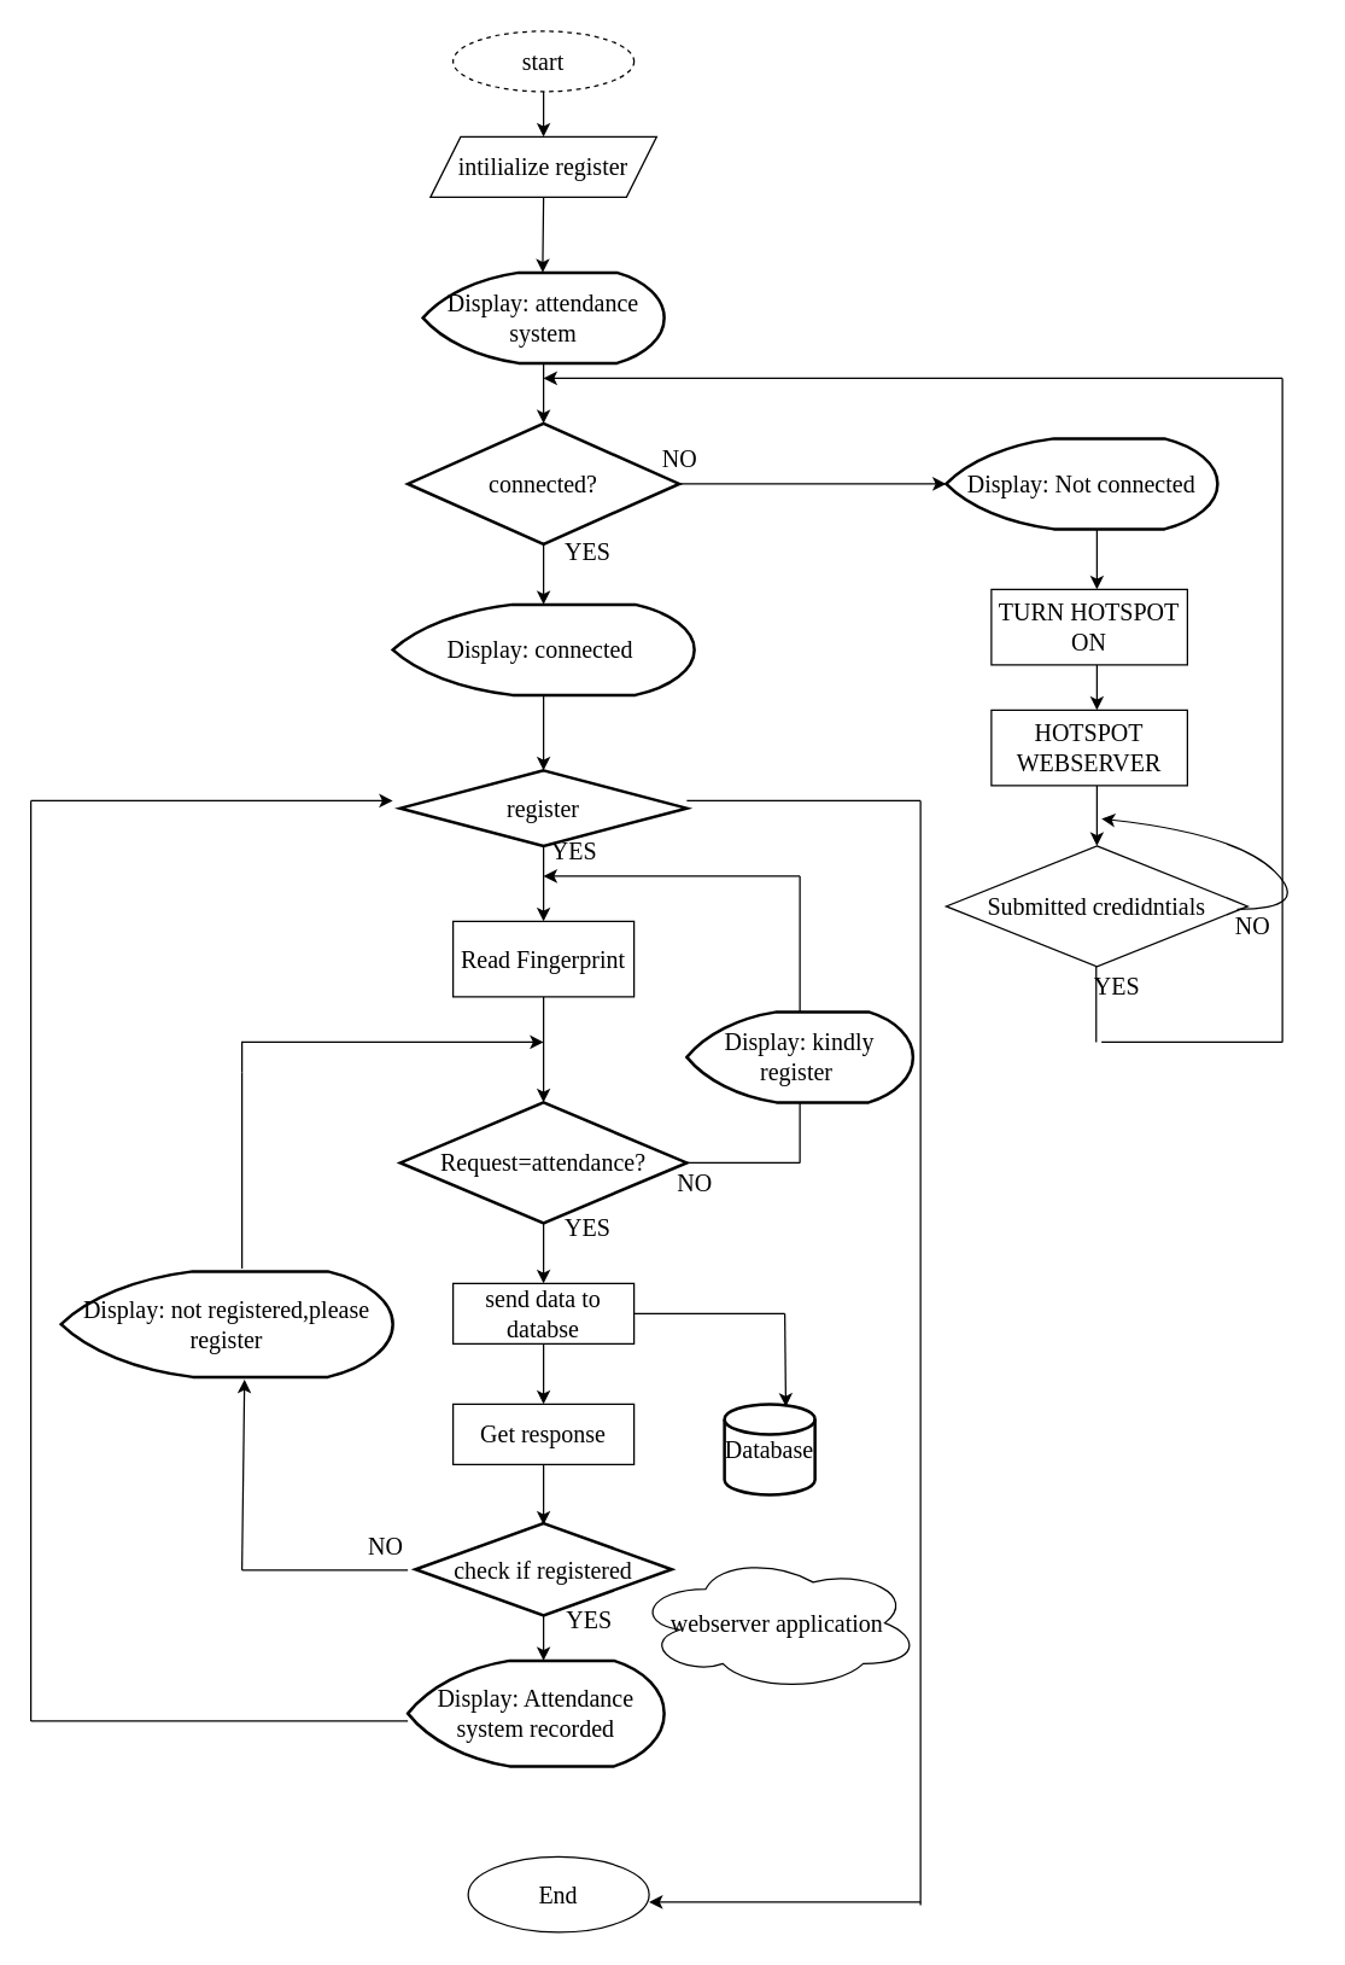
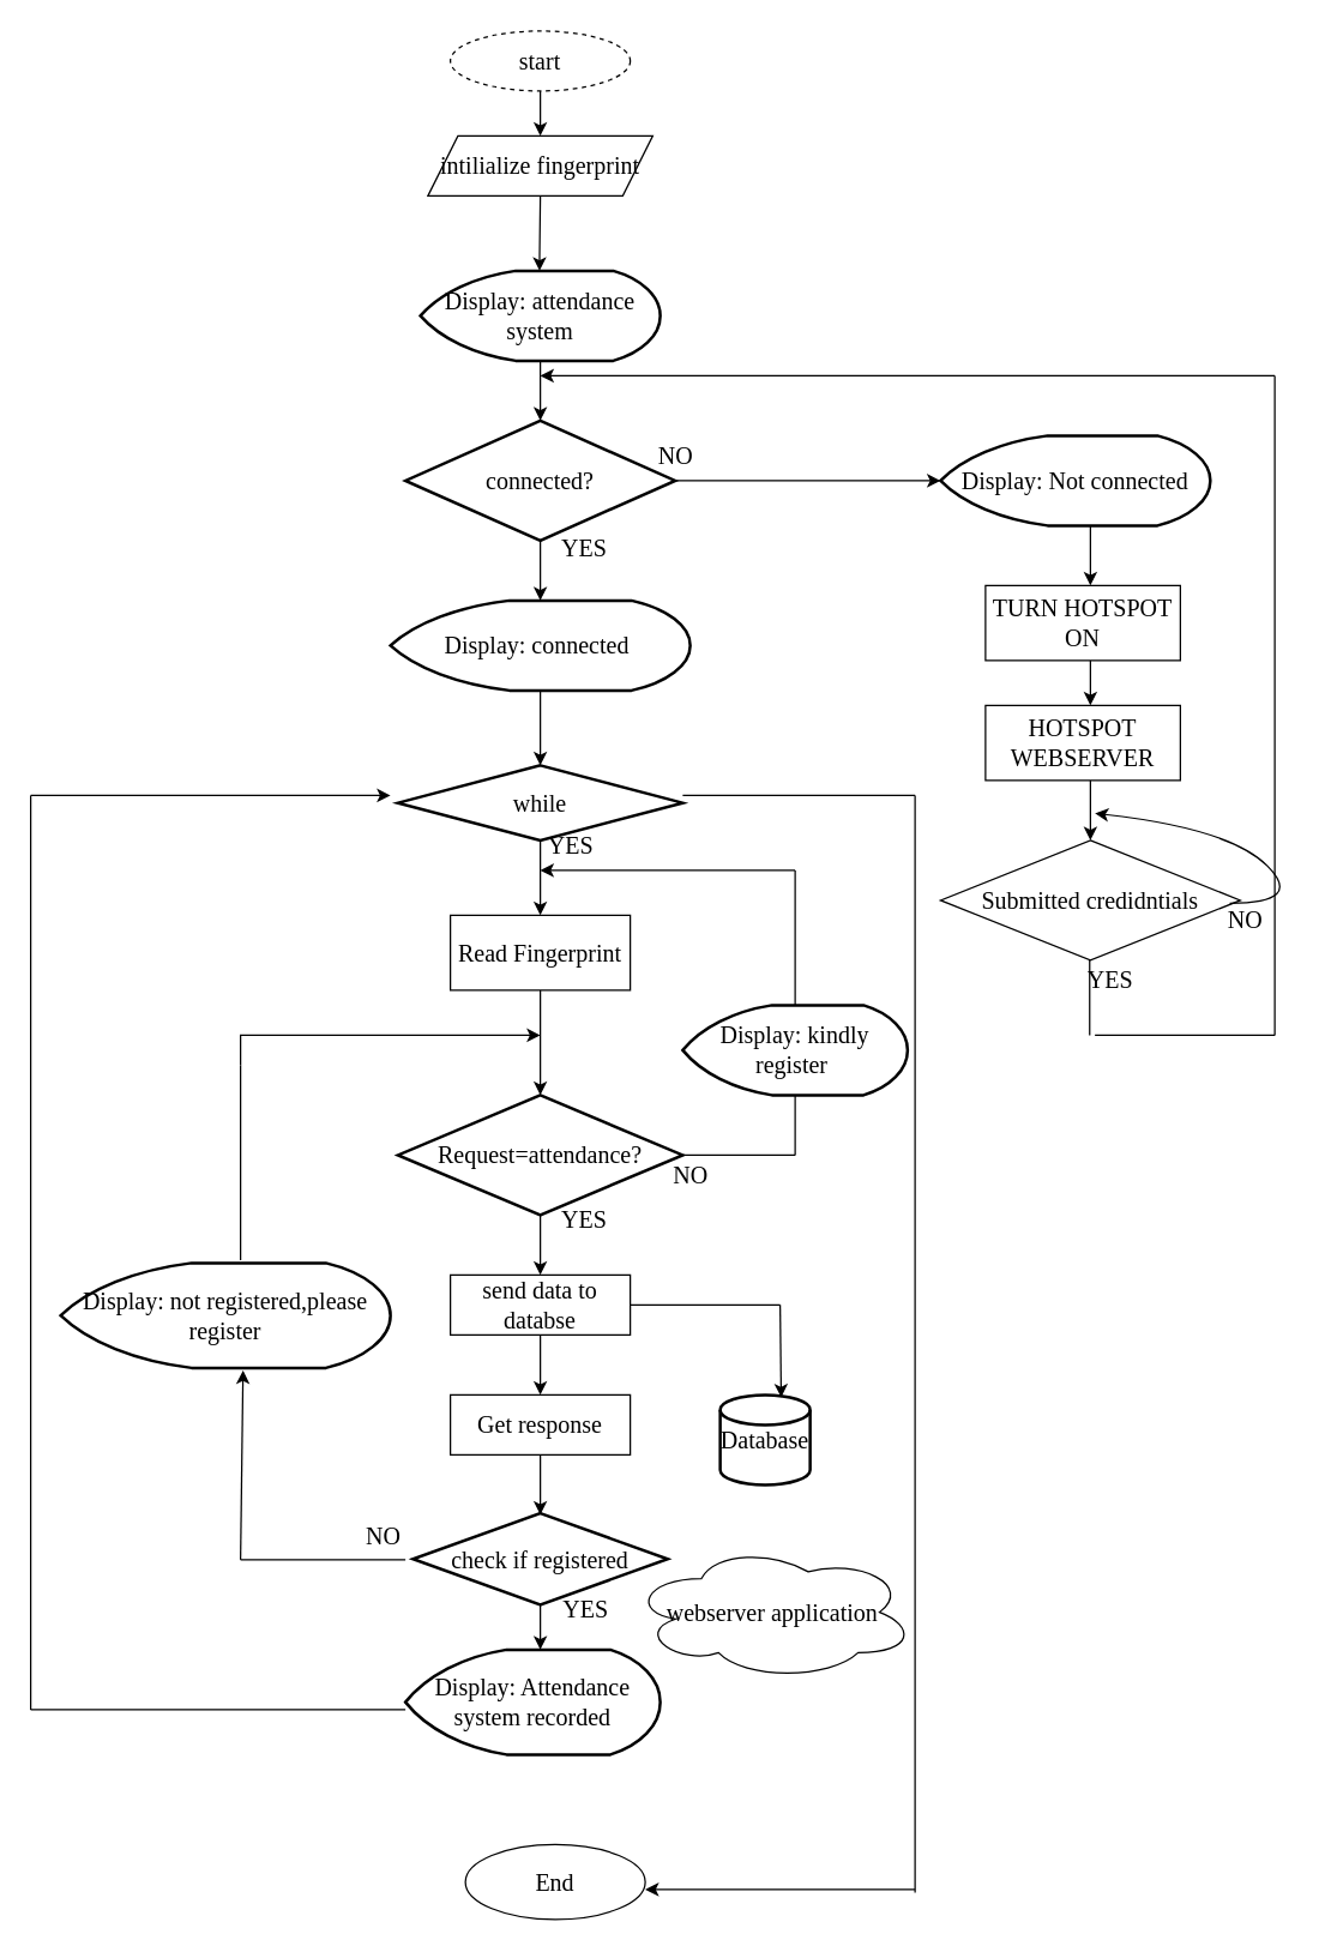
  <mxCell id="0" />
  <mxCell id="1" parent="0" />
  <mxCell id="2" value="start" style="ellipse;whiteSpace=wrap;html=1;fontFamily=Times New Roman;fontSize=16;dashed=1;" vertex="1" parent="1"><mxGeometry x="300" y="20" width="120" height="40" as="geometry" /></mxCell>
- <mxCell id="3" value="intilialize register" style="shape=parallelogram;perimeter=parallelogramPerimeter;whiteSpace=wrap;html=1;fixedSize=1;fontFamily=Times New Roman;fontSize=16;" vertex="1" parent="1"><mxGeometry x="285" y="90" width="150" height="40" as="geometry" /></mxCell>
+ <mxCell id="3" value="intilialize fingerprint" style="shape=parallelogram;perimeter=parallelogramPerimeter;whiteSpace=wrap;html=1;fixedSize=1;fontFamily=Times New Roman;fontSize=16;" vertex="1" parent="1"><mxGeometry x="285" y="90" width="150" height="40" as="geometry" /></mxCell>
  <mxCell id="4" value="Display: attendance system" style="strokeWidth=2;html=1;shape=mxgraph.flowchart.display;whiteSpace=wrap;fontFamily=Times New Roman;fontSize=16;" vertex="1" parent="1"><mxGeometry x="280" y="180" width="160" height="60" as="geometry" /></mxCell>
  <mxCell id="5" value="connected?" style="strokeWidth=2;html=1;shape=mxgraph.flowchart.decision;whiteSpace=wrap;fontFamily=Times New Roman;fontSize=16;" vertex="1" parent="1"><mxGeometry x="270" y="280" width="180" height="80" as="geometry" /></mxCell>
  <mxCell id="6" value="Display: Not connected" style="strokeWidth=2;html=1;shape=mxgraph.flowchart.display;whiteSpace=wrap;fontFamily=Times New Roman;fontSize=16;" vertex="1" parent="1"><mxGeometry x="627" y="290" width="180" height="60" as="geometry" /></mxCell>
  <mxCell id="7" value="TURN HOTSPOT ON" style="rounded=0;whiteSpace=wrap;html=1;fontFamily=Times New Roman;fontSize=16;" vertex="1" parent="1"><mxGeometry x="657" y="390" width="130" height="50" as="geometry" /></mxCell>
  <mxCell id="8" value="HOTSPOT WEBSERVER" style="rounded=0;whiteSpace=wrap;html=1;fontFamily=Times New Roman;fontSize=16;" vertex="1" parent="1"><mxGeometry x="657" y="470" width="130" height="50" as="geometry" /></mxCell>
  <mxCell id="9" value="Submitted credidntials" style="rhombus;whiteSpace=wrap;html=1;fontFamily=Times New Roman;fontSize=16;" vertex="1" parent="1"><mxGeometry x="627" y="560" width="200" height="80" as="geometry" /></mxCell>
  <mxCell id="10" value="Display: connected&amp;nbsp;" style="strokeWidth=2;html=1;shape=mxgraph.flowchart.display;whiteSpace=wrap;fontFamily=Times New Roman;fontSize=16;" vertex="1" parent="1"><mxGeometry x="260" y="400" width="200" height="60" as="geometry" /></mxCell>
- <mxCell id="11" value="register" style="strokeWidth=2;html=1;shape=mxgraph.flowchart.decision;whiteSpace=wrap;fontFamily=Times New Roman;fontSize=16;" vertex="1" parent="1"><mxGeometry x="265" y="510" width="190" height="50" as="geometry" /></mxCell>
+ <mxCell id="11" value="while" style="strokeWidth=2;html=1;shape=mxgraph.flowchart.decision;whiteSpace=wrap;fontFamily=Times New Roman;fontSize=16;" vertex="1" parent="1"><mxGeometry x="265" y="510" width="190" height="50" as="geometry" /></mxCell>
  <mxCell id="12" value="Read Fingerprint" style="rounded=0;whiteSpace=wrap;html=1;fontFamily=Times New Roman;fontSize=16;" vertex="1" parent="1"><mxGeometry x="300" y="610" width="120" height="50" as="geometry" /></mxCell>
  <mxCell id="13" value="Display: kindly register&amp;nbsp;" style="strokeWidth=2;html=1;shape=mxgraph.flowchart.display;whiteSpace=wrap;fontFamily=Times New Roman;fontSize=16;" vertex="1" parent="1"><mxGeometry x="455" y="670" width="150" height="60" as="geometry" /></mxCell>
  <mxCell id="14" value="Request=attendance?" style="strokeWidth=2;html=1;shape=mxgraph.flowchart.decision;whiteSpace=wrap;fontFamily=Times New Roman;fontSize=16;" vertex="1" parent="1"><mxGeometry x="265" y="730" width="190" height="80" as="geometry" /></mxCell>
  <mxCell id="15" value="send data to databse" style="rounded=0;whiteSpace=wrap;html=1;fontFamily=Times New Roman;fontSize=16;" vertex="1" parent="1"><mxGeometry x="300" y="850" width="120" height="40" as="geometry" /></mxCell>
  <mxCell id="16" value="Get response" style="rounded=0;whiteSpace=wrap;html=1;fontFamily=Times New Roman;fontSize=16;" vertex="1" parent="1"><mxGeometry x="300" y="930" width="120" height="40" as="geometry" /></mxCell>
  <mxCell id="17" value="Display: Attendance system recorded" style="strokeWidth=2;html=1;shape=mxgraph.flowchart.display;whiteSpace=wrap;fontFamily=Times New Roman;fontSize=16;" vertex="1" parent="1"><mxGeometry x="270" y="1100" width="170" height="70" as="geometry" /></mxCell>
  <mxCell id="18" value="End" style="ellipse;whiteSpace=wrap;html=1;fontFamily=Times New Roman;fontSize=16;" vertex="1" parent="1"><mxGeometry x="310" y="1230" width="120" height="50" as="geometry" /></mxCell>
  <mxCell id="19" value="" style="endArrow=classic;html=1;rounded=0;fontFamily=Times New Roman;fontSize=16;" edge="1" parent="1" source="2"><mxGeometry width="50" height="50" relative="1" as="geometry"><mxPoint x="320" y="270" as="sourcePoint" /><mxPoint x="360" y="90" as="targetPoint" /></mxGeometry></mxCell>
  <mxCell id="20" value="" style="endArrow=classic;html=1;rounded=0;exitX=0.5;exitY=1;exitDx=0;exitDy=0;fontFamily=Times New Roman;fontSize=16;" edge="1" parent="1" source="3"><mxGeometry width="50" height="50" relative="1" as="geometry"><mxPoint x="360" y="150" as="sourcePoint" /><mxPoint x="359.5" y="180" as="targetPoint" /><Array as="points"><mxPoint x="359.5" y="170" /></Array></mxGeometry></mxCell>
  <mxCell id="21" value="" style="endArrow=classic;html=1;rounded=0;entryX=0.5;entryY=0;entryDx=0;entryDy=0;entryPerimeter=0;fontFamily=Times New Roman;fontSize=16;" edge="1" parent="1" target="10"><mxGeometry width="50" height="50" relative="1" as="geometry"><mxPoint x="360" y="360" as="sourcePoint" /><mxPoint x="410" y="310" as="targetPoint" /></mxGeometry></mxCell>
  <mxCell id="22" value="" style="endArrow=classic;html=1;rounded=0;entryX=0.5;entryY=0;entryDx=0;entryDy=0;entryPerimeter=0;fontFamily=Times New Roman;fontSize=16;" edge="1" parent="1" target="5"><mxGeometry width="50" height="50" relative="1" as="geometry"><mxPoint x="360" y="240" as="sourcePoint" /><mxPoint x="410" y="190" as="targetPoint" /></mxGeometry></mxCell>
  <mxCell id="23" value="" style="endArrow=classic;html=1;rounded=0;entryX=0.5;entryY=0;entryDx=0;entryDy=0;entryPerimeter=0;fontFamily=Times New Roman;fontSize=16;" edge="1" parent="1" target="11"><mxGeometry width="50" height="50" relative="1" as="geometry"><mxPoint x="360" y="460" as="sourcePoint" /><mxPoint x="410" y="410" as="targetPoint" /></mxGeometry></mxCell>
  <mxCell id="24" value="" style="endArrow=classic;html=1;rounded=0;entryX=0.5;entryY=0;entryDx=0;entryDy=0;fontFamily=Times New Roman;fontSize=16;" edge="1" parent="1" target="12"><mxGeometry width="50" height="50" relative="1" as="geometry"><mxPoint x="360" y="560" as="sourcePoint" /><mxPoint x="410" y="510" as="targetPoint" /></mxGeometry></mxCell>
  <mxCell id="25" value="" style="endArrow=classic;html=1;rounded=0;entryX=0.5;entryY=0;entryDx=0;entryDy=0;entryPerimeter=0;fontFamily=Times New Roman;fontSize=16;" edge="1" parent="1" target="14"><mxGeometry width="50" height="50" relative="1" as="geometry"><mxPoint x="360" y="660" as="sourcePoint" /><mxPoint x="410" y="610" as="targetPoint" /></mxGeometry></mxCell>
  <mxCell id="26" value="" style="endArrow=classic;html=1;rounded=0;entryX=0.5;entryY=0;entryDx=0;entryDy=0;fontFamily=Times New Roman;fontSize=16;" edge="1" parent="1" target="15"><mxGeometry width="50" height="50" relative="1" as="geometry"><mxPoint x="360" y="810" as="sourcePoint" /><mxPoint x="410" y="760" as="targetPoint" /></mxGeometry></mxCell>
  <mxCell id="27" value="" style="endArrow=classic;html=1;rounded=0;entryX=0.5;entryY=0;entryDx=0;entryDy=0;fontFamily=Times New Roman;fontSize=16;" edge="1" parent="1" target="16"><mxGeometry width="50" height="50" relative="1" as="geometry"><mxPoint x="360" y="890" as="sourcePoint" /><mxPoint x="410" y="840" as="targetPoint" /></mxGeometry></mxCell>
  <mxCell id="28" value="" style="endArrow=classic;html=1;rounded=0;fontFamily=Times New Roman;fontSize=16;" edge="1" parent="1"><mxGeometry width="50" height="50" relative="1" as="geometry"><mxPoint x="360" y="970" as="sourcePoint" /><mxPoint x="360" y="1010" as="targetPoint" /></mxGeometry></mxCell>
  <mxCell id="29" value="" style="endArrow=classic;html=1;rounded=0;entryX=0;entryY=0.5;entryDx=0;entryDy=0;entryPerimeter=0;fontFamily=Times New Roman;fontSize=16;" edge="1" parent="1" target="6"><mxGeometry width="50" height="50" relative="1" as="geometry"><mxPoint x="450" y="320" as="sourcePoint" /><mxPoint x="500" y="270" as="targetPoint" /></mxGeometry></mxCell>
  <mxCell id="30" value="" style="endArrow=classic;html=1;rounded=0;fontFamily=Times New Roman;fontSize=16;" edge="1" parent="1"><mxGeometry width="50" height="50" relative="1" as="geometry"><mxPoint x="727" y="350" as="sourcePoint" /><mxPoint x="727" y="390" as="targetPoint" /></mxGeometry></mxCell>
  <mxCell id="31" value="" style="endArrow=classic;html=1;rounded=0;fontFamily=Times New Roman;fontSize=16;" edge="1" parent="1"><mxGeometry width="50" height="50" relative="1" as="geometry"><mxPoint x="727" y="440" as="sourcePoint" /><mxPoint x="727" y="470" as="targetPoint" /></mxGeometry></mxCell>
  <mxCell id="32" value="" style="endArrow=classic;html=1;rounded=0;fontFamily=Times New Roman;fontSize=16;" edge="1" parent="1"><mxGeometry width="50" height="50" relative="1" as="geometry"><mxPoint x="727" y="520" as="sourcePoint" /><mxPoint x="727" y="560" as="targetPoint" /></mxGeometry></mxCell>
  <mxCell id="33" value="" style="endArrow=none;html=1;rounded=0;fontFamily=Times New Roman;fontSize=16;" edge="1" parent="1"><mxGeometry width="50" height="50" relative="1" as="geometry"><mxPoint x="530" y="670" as="sourcePoint" /><mxPoint x="530" y="580" as="targetPoint" /></mxGeometry></mxCell>
  <mxCell id="34" value="" style="endArrow=classic;html=1;rounded=0;fontFamily=Times New Roman;fontSize=16;" edge="1" parent="1"><mxGeometry width="50" height="50" relative="1" as="geometry"><mxPoint x="530" y="580" as="sourcePoint" /><mxPoint x="360" y="580" as="targetPoint" /></mxGeometry></mxCell>
  <mxCell id="35" value="" style="endArrow=none;html=1;rounded=0;fontFamily=Times New Roman;fontSize=16;" edge="1" parent="1"><mxGeometry width="50" height="50" relative="1" as="geometry"><mxPoint x="530" y="770" as="sourcePoint" /><mxPoint x="530" y="730" as="targetPoint" /></mxGeometry></mxCell>
  <mxCell id="36" value="Display: not registered,please register" style="strokeWidth=2;html=1;shape=mxgraph.flowchart.display;whiteSpace=wrap;fontFamily=Times New Roman;fontSize=16;" vertex="1" parent="1"><mxGeometry x="40" y="842" width="220" height="70" as="geometry" /></mxCell>
  <mxCell id="37" value="check if registered" style="strokeWidth=2;html=1;shape=mxgraph.flowchart.decision;whiteSpace=wrap;fontFamily=Times New Roman;fontSize=16;" vertex="1" parent="1"><mxGeometry x="275" y="1009" width="170" height="61" as="geometry" /></mxCell>
  <mxCell id="38" value="" style="endArrow=classic;html=1;rounded=0;fontFamily=Times New Roman;fontSize=16;" edge="1" parent="1"><mxGeometry width="50" height="50" relative="1" as="geometry"><mxPoint x="360" y="1070" as="sourcePoint" /><mxPoint x="360" y="1100" as="targetPoint" /></mxGeometry></mxCell>
  <mxCell id="39" value="" style="endArrow=none;html=1;rounded=0;fontFamily=Times New Roman;fontSize=16;" edge="1" parent="1"><mxGeometry width="50" height="50" relative="1" as="geometry"><mxPoint x="160" y="840" as="sourcePoint" /><mxPoint x="160" y="710" as="targetPoint" /></mxGeometry></mxCell>
  <mxCell id="40" value="" style="endArrow=classic;html=1;rounded=0;fontFamily=Times New Roman;fontSize=16;" edge="1" parent="1"><mxGeometry width="50" height="50" relative="1" as="geometry"><mxPoint x="160" y="710" as="sourcePoint" /><mxPoint x="360" y="690" as="targetPoint" /><Array as="points"><mxPoint x="160" y="690" /></Array></mxGeometry></mxCell>
  <mxCell id="41" value="" style="endArrow=none;html=1;rounded=0;fontFamily=Times New Roman;fontSize=16;" edge="1" parent="1"><mxGeometry width="50" height="50" relative="1" as="geometry"><mxPoint x="160" y="1040" as="sourcePoint" /><mxPoint x="270" y="1040" as="targetPoint" /></mxGeometry></mxCell>
  <mxCell id="42" value="" style="endArrow=classic;html=1;rounded=0;entryX=0.553;entryY=1.024;entryDx=0;entryDy=0;entryPerimeter=0;fontFamily=Times New Roman;fontSize=16;" edge="1" parent="1" target="36"><mxGeometry width="50" height="50" relative="1" as="geometry"><mxPoint x="160" y="1040" as="sourcePoint" /><mxPoint x="210" y="990" as="targetPoint" /></mxGeometry></mxCell>
  <mxCell id="43" value="" style="endArrow=none;html=1;rounded=0;fontFamily=Times New Roman;fontSize=16;" edge="1" parent="1"><mxGeometry width="50" height="50" relative="1" as="geometry"><mxPoint x="20" y="1140" as="sourcePoint" /><mxPoint x="270" y="1140" as="targetPoint" /></mxGeometry></mxCell>
  <mxCell id="44" value="" style="endArrow=none;html=1;rounded=0;fontFamily=Times New Roman;fontSize=16;" edge="1" parent="1"><mxGeometry width="50" height="50" relative="1" as="geometry"><mxPoint x="20" y="1140" as="sourcePoint" /><mxPoint x="20" y="530" as="targetPoint" /></mxGeometry></mxCell>
  <mxCell id="45" value="" style="endArrow=classic;html=1;rounded=0;fontFamily=Times New Roman;fontSize=16;" edge="1" parent="1"><mxGeometry width="50" height="50" relative="1" as="geometry"><mxPoint x="20" y="530" as="sourcePoint" /><mxPoint x="260" y="530" as="targetPoint" /></mxGeometry></mxCell>
  <mxCell id="46" value="" style="endArrow=none;html=1;rounded=0;fontFamily=Times New Roman;fontSize=16;" edge="1" parent="1"><mxGeometry width="50" height="50" relative="1" as="geometry"><mxPoint x="726.5" y="690" as="sourcePoint" /><mxPoint x="726.5" y="640" as="targetPoint" /></mxGeometry></mxCell>
  <mxCell id="47" value="" style="endArrow=none;html=1;rounded=0;fontFamily=Times New Roman;fontSize=16;" edge="1" parent="1"><mxGeometry width="50" height="50" relative="1" as="geometry"><mxPoint x="850" y="690" as="sourcePoint" /><mxPoint x="850" y="250" as="targetPoint" /></mxGeometry></mxCell>
  <mxCell id="48" value="" style="endArrow=classic;html=1;rounded=0;fontFamily=Times New Roman;fontSize=16;" edge="1" parent="1"><mxGeometry width="50" height="50" relative="1" as="geometry"><mxPoint x="850" y="250" as="sourcePoint" /><mxPoint x="360" y="250" as="targetPoint" /></mxGeometry></mxCell>
  <mxCell id="49" value="NO" style="text;html=1;align=center;verticalAlign=middle;resizable=0;points=[];autosize=1;strokeColor=none;fillColor=none;fontFamily=Times New Roman;fontSize=16;" vertex="1" parent="1"><mxGeometry x="425" y="288" width="50" height="30" as="geometry" /></mxCell>
  <mxCell id="50" value="YES" style="text;html=1;align=center;verticalAlign=middle;resizable=0;points=[];autosize=1;strokeColor=none;fillColor=none;fontFamily=Times New Roman;fontSize=16;" vertex="1" parent="1"><mxGeometry x="364" y="350" width="50" height="30" as="geometry" /></mxCell>
  <mxCell id="51" value="" style="endArrow=none;html=1;rounded=0;fontFamily=Times New Roman;fontSize=16;" edge="1" parent="1"><mxGeometry width="50" height="50" relative="1" as="geometry"><mxPoint x="730" y="690" as="sourcePoint" /><mxPoint x="850" y="690" as="targetPoint" /></mxGeometry></mxCell>
  <mxCell id="52" value="YES" style="text;html=1;align=center;verticalAlign=middle;resizable=0;points=[];autosize=1;strokeColor=none;fillColor=none;fontFamily=Times New Roman;fontSize=16;" vertex="1" parent="1"><mxGeometry x="355" y="548" width="50" height="30" as="geometry" /></mxCell>
  <mxCell id="53" value="" style="endArrow=none;html=1;rounded=0;fontFamily=Times New Roman;fontSize=16;" edge="1" parent="1"><mxGeometry width="50" height="50" relative="1" as="geometry"><mxPoint x="455" y="530" as="sourcePoint" /><mxPoint x="610" y="530" as="targetPoint" /></mxGeometry></mxCell>
  <mxCell id="54" value="" style="endArrow=none;html=1;rounded=0;fontFamily=Times New Roman;fontSize=16;" edge="1" parent="1"><mxGeometry width="50" height="50" relative="1" as="geometry"><mxPoint x="610" y="530" as="sourcePoint" /><mxPoint x="610" y="1262" as="targetPoint" /></mxGeometry></mxCell>
  <mxCell id="55" value="" style="endArrow=classic;html=1;rounded=0;fontFamily=Times New Roman;fontSize=16;" edge="1" parent="1"><mxGeometry width="50" height="50" relative="1" as="geometry"><mxPoint x="610" y="1260" as="sourcePoint" /><mxPoint x="430" y="1260" as="targetPoint" /></mxGeometry></mxCell>
  <mxCell id="56" value="Database" style="strokeWidth=2;html=1;shape=mxgraph.flowchart.database;whiteSpace=wrap;fontFamily=Times New Roman;fontSize=16;" vertex="1" parent="1"><mxGeometry x="480" y="930" width="60" height="60" as="geometry" /></mxCell>
  <mxCell id="57" value="webserver application" style="ellipse;shape=cloud;whiteSpace=wrap;html=1;fontFamily=Times New Roman;fontSize=16;" vertex="1" parent="1"><mxGeometry x="420" y="1030" width="190" height="90" as="geometry" /></mxCell>
  <mxCell id="58" value="" style="endArrow=none;html=1;rounded=0;fontFamily=Times New Roman;fontSize=16;" edge="1" parent="1"><mxGeometry width="50" height="50" relative="1" as="geometry"><mxPoint x="420" y="870" as="sourcePoint" /><mxPoint x="520" y="870" as="targetPoint" /></mxGeometry></mxCell>
  <mxCell id="59" value="" style="endArrow=classic;html=1;rounded=0;entryX=0.678;entryY=0.028;entryDx=0;entryDy=0;entryPerimeter=0;fontFamily=Times New Roman;fontSize=16;" edge="1" parent="1" target="56"><mxGeometry width="50" height="50" relative="1" as="geometry"><mxPoint x="520" y="870" as="sourcePoint" /><mxPoint x="570" y="820" as="targetPoint" /></mxGeometry></mxCell>
  <mxCell id="60" value="YES" style="text;html=1;align=center;verticalAlign=middle;resizable=0;points=[];autosize=1;strokeColor=none;fillColor=none;fontFamily=Times New Roman;fontSize=16;" vertex="1" parent="1"><mxGeometry x="715" y="638" width="50" height="30" as="geometry" /></mxCell>
  <mxCell id="61" value="" style="curved=1;endArrow=classic;html=1;rounded=0;fontFamily=Times New Roman;fontSize=16;" edge="1" parent="1"><mxGeometry width="50" height="50" relative="1" as="geometry"><mxPoint x="820" y="602" as="sourcePoint" /><mxPoint x="730" y="542" as="targetPoint" /><Array as="points"><mxPoint x="870" y="602" /><mxPoint x="820" y="552" /></Array></mxGeometry></mxCell>
  <mxCell id="62" value="NO" style="text;html=1;align=center;verticalAlign=middle;resizable=0;points=[];autosize=1;strokeColor=none;fillColor=none;fontFamily=Times New Roman;fontSize=16;" vertex="1" parent="1"><mxGeometry x="805" y="598" width="50" height="30" as="geometry" /></mxCell>
  <mxCell id="63" value="YES" style="text;html=1;align=center;verticalAlign=middle;resizable=0;points=[];autosize=1;strokeColor=none;fillColor=none;fontFamily=Times New Roman;fontSize=16;" vertex="1" parent="1"><mxGeometry x="365" y="1058" width="50" height="30" as="geometry" /></mxCell>
  <mxCell id="64" value="NO" style="text;html=1;align=center;verticalAlign=middle;resizable=0;points=[];autosize=1;strokeColor=none;fillColor=none;fontFamily=Times New Roman;fontSize=16;" vertex="1" parent="1"><mxGeometry x="230" y="1009" width="50" height="30" as="geometry" /></mxCell>
  <mxCell id="65" value="" style="endArrow=none;html=1;rounded=0;fontFamily=Times New Roman;fontSize=16;" edge="1" parent="1"><mxGeometry width="50" height="50" relative="1" as="geometry"><mxPoint x="455" y="770" as="sourcePoint" /><mxPoint x="530" y="770" as="targetPoint" /></mxGeometry></mxCell>
  <mxCell id="66" value="NO" style="text;html=1;align=center;verticalAlign=middle;resizable=0;points=[];autosize=1;strokeColor=none;fillColor=none;fontFamily=Times New Roman;fontSize=16;" vertex="1" parent="1"><mxGeometry x="435" y="768" width="50" height="30" as="geometry" /></mxCell>
  <mxCell id="67" value="YES" style="text;html=1;align=center;verticalAlign=middle;resizable=0;points=[];autosize=1;strokeColor=none;fillColor=none;fontFamily=Times New Roman;fontSize=16;" vertex="1" parent="1"><mxGeometry x="364" y="798" width="50" height="30" as="geometry" /></mxCell>
